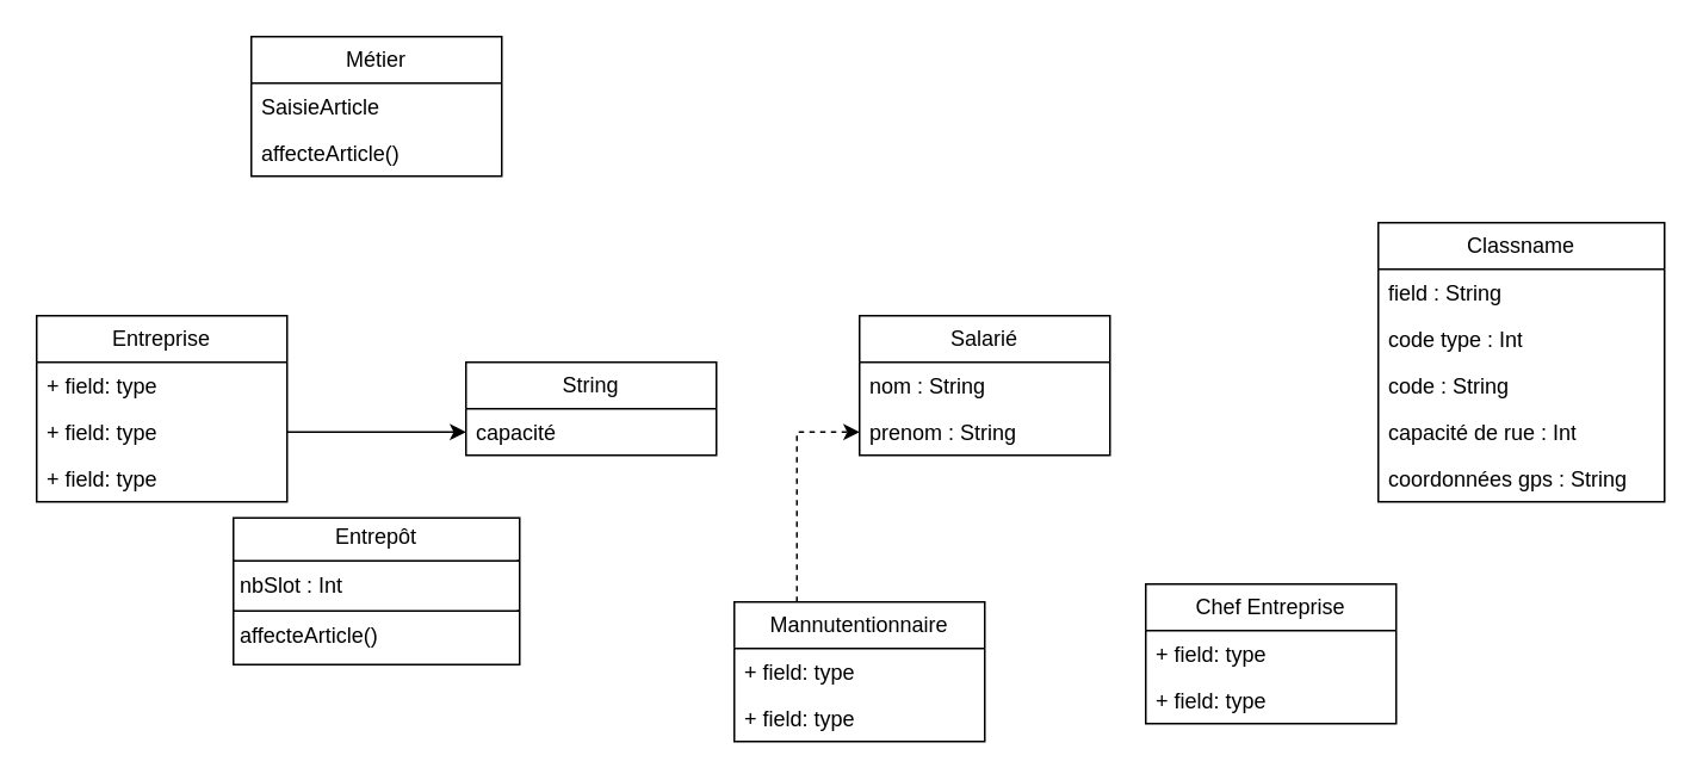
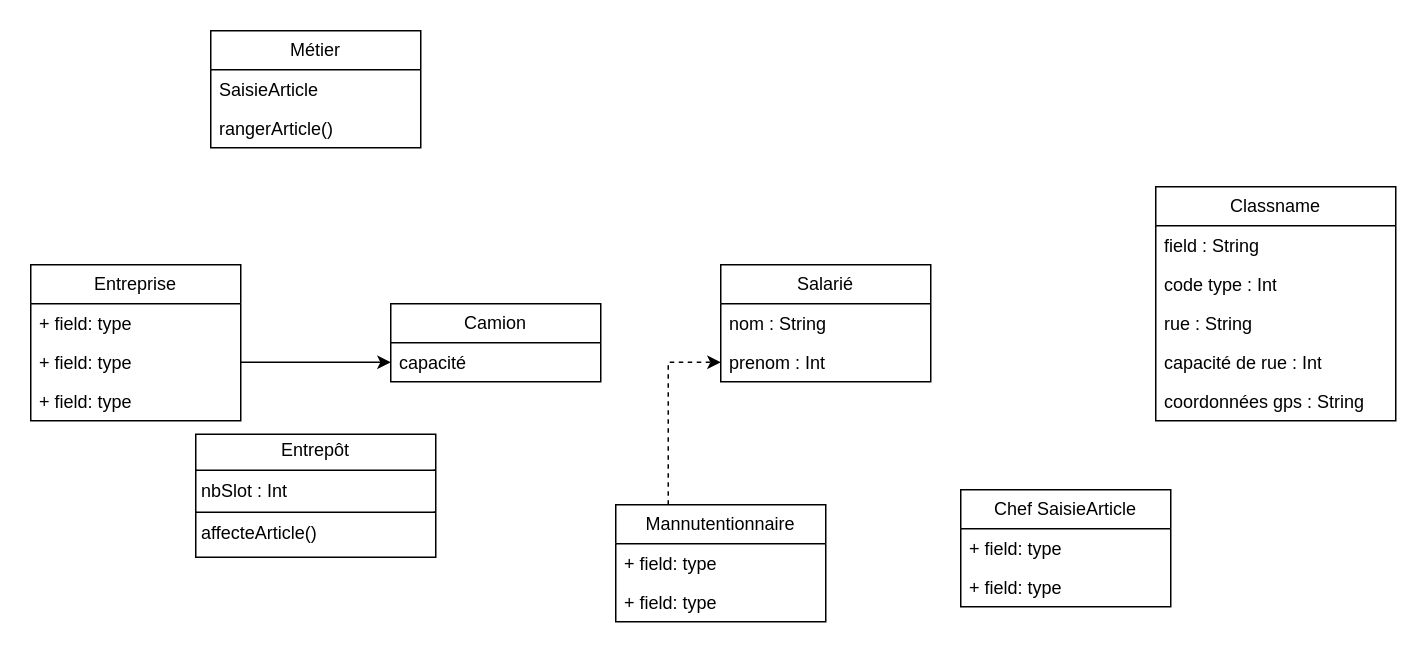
  <mxCell id="0" />
  <mxCell id="1" parent="0" />
  <mxCell id="2" value="Salarié" style="swimlane;fontStyle=0;childLayout=stackLayout;horizontal=1;startSize=26;fillColor=none;horizontalStack=0;resizeParent=1;resizeParentMax=0;resizeLast=0;collapsible=1;marginBottom=0;whiteSpace=wrap;html=1;" vertex="1" parent="1"><mxGeometry x="480" y="176" width="140" height="78" as="geometry"><mxRectangle x="300" y="240" width="80" height="30" as="alternateBounds" /></mxGeometry></mxCell>
  <mxCell id="3" value="nom : String" style="text;strokeColor=none;fillColor=none;align=left;verticalAlign=top;spacingLeft=4;spacingRight=4;overflow=hidden;rotatable=0;points=[[0,0.5],[1,0.5]];portConstraint=eastwest;whiteSpace=wrap;html=1;" vertex="1" parent="2"><mxGeometry y="26" width="140" height="26" as="geometry" /></mxCell>
- <mxCell id="4" value="pre&lt;span style=&quot;background-color: initial;&quot;&gt;nom : String&lt;/span&gt;" style="text;strokeColor=none;fillColor=none;align=left;verticalAlign=top;spacingLeft=4;spacingRight=4;overflow=hidden;rotatable=0;points=[[0,0.5],[1,0.5]];portConstraint=eastwest;whiteSpace=wrap;html=1;" vertex="1" parent="2"><mxGeometry y="52" width="140" height="26" as="geometry" /></mxCell>
+ <mxCell id="4" value="pre&lt;span style=&quot;background-color: initial;&quot;&gt;nom : Int&lt;/span&gt;" style="text;strokeColor=none;fillColor=none;align=left;verticalAlign=top;spacingLeft=4;spacingRight=4;overflow=hidden;rotatable=0;points=[[0,0.5],[1,0.5]];portConstraint=eastwest;whiteSpace=wrap;html=1;" vertex="1" parent="2"><mxGeometry y="52" width="140" height="26" as="geometry" /></mxCell>
  <mxCell id="5" value="Classname" style="swimlane;fontStyle=0;childLayout=stackLayout;horizontal=1;startSize=26;fillColor=none;horizontalStack=0;resizeParent=1;resizeParentMax=0;resizeLast=0;collapsible=1;marginBottom=0;whiteSpace=wrap;html=1;" vertex="1" parent="1"><mxGeometry x="770" y="124" width="160" height="156" as="geometry" /></mxCell>
  <mxCell id="6" value="field : String" style="text;strokeColor=none;fillColor=none;align=left;verticalAlign=top;spacingLeft=4;spacingRight=4;overflow=hidden;rotatable=0;points=[[0,0.5],[1,0.5]];portConstraint=eastwest;whiteSpace=wrap;html=1;" vertex="1" parent="5"><mxGeometry y="26" width="160" height="26" as="geometry" /></mxCell>
  <mxCell id="7" value="code type : Int" style="text;strokeColor=none;fillColor=none;align=left;verticalAlign=top;spacingLeft=4;spacingRight=4;overflow=hidden;rotatable=0;points=[[0,0.5],[1,0.5]];portConstraint=eastwest;whiteSpace=wrap;html=1;" vertex="1" parent="5"><mxGeometry y="52" width="160" height="26" as="geometry" /></mxCell>
- <mxCell id="8" value="code : String" style="text;strokeColor=none;fillColor=none;align=left;verticalAlign=top;spacingLeft=4;spacingRight=4;overflow=hidden;rotatable=0;points=[[0,0.5],[1,0.5]];portConstraint=eastwest;whiteSpace=wrap;html=1;" vertex="1" parent="5"><mxGeometry y="78" width="160" height="26" as="geometry" /></mxCell>
+ <mxCell id="8" value="rue : String" style="text;strokeColor=none;fillColor=none;align=left;verticalAlign=top;spacingLeft=4;spacingRight=4;overflow=hidden;rotatable=0;points=[[0,0.5],[1,0.5]];portConstraint=eastwest;whiteSpace=wrap;html=1;" vertex="1" parent="5"><mxGeometry y="78" width="160" height="26" as="geometry" /></mxCell>
  <mxCell id="9" value="capacité de rue : Int" style="text;strokeColor=none;fillColor=none;align=left;verticalAlign=top;spacingLeft=4;spacingRight=4;overflow=hidden;rotatable=0;points=[[0,0.5],[1,0.5]];portConstraint=eastwest;whiteSpace=wrap;html=1;" vertex="1" parent="5"><mxGeometry y="104" width="160" height="26" as="geometry" /></mxCell>
  <mxCell id="10" value="coordonnées gps : String" style="text;strokeColor=none;fillColor=none;align=left;verticalAlign=top;spacingLeft=4;spacingRight=4;overflow=hidden;rotatable=0;points=[[0,0.5],[1,0.5]];portConstraint=eastwest;whiteSpace=wrap;html=1;" vertex="1" parent="5"><mxGeometry y="130" width="160" height="26" as="geometry" /></mxCell>
- <mxCell id="11" value="Chef Entreprise" style="swimlane;fontStyle=0;childLayout=stackLayout;horizontal=1;startSize=26;fillColor=none;horizontalStack=0;resizeParent=1;resizeParentMax=0;resizeLast=0;collapsible=1;marginBottom=0;whiteSpace=wrap;html=1;" vertex="1" parent="1"><mxGeometry x="640" y="326" width="140" height="78" as="geometry" /></mxCell>
+ <mxCell id="11" value="Chef SaisieArticle" style="swimlane;fontStyle=0;childLayout=stackLayout;horizontal=1;startSize=26;fillColor=none;horizontalStack=0;resizeParent=1;resizeParentMax=0;resizeLast=0;collapsible=1;marginBottom=0;whiteSpace=wrap;html=1;" vertex="1" parent="1"><mxGeometry x="640" y="326" width="140" height="78" as="geometry" /></mxCell>
  <mxCell id="12" value="+ field: type" style="text;strokeColor=none;fillColor=none;align=left;verticalAlign=top;spacingLeft=4;spacingRight=4;overflow=hidden;rotatable=0;points=[[0,0.5],[1,0.5]];portConstraint=eastwest;whiteSpace=wrap;html=1;" vertex="1" parent="11"><mxGeometry y="26" width="140" height="26" as="geometry" /></mxCell>
  <mxCell id="13" value="+ field: type" style="text;strokeColor=none;fillColor=none;align=left;verticalAlign=top;spacingLeft=4;spacingRight=4;overflow=hidden;rotatable=0;points=[[0,0.5],[1,0.5]];portConstraint=eastwest;whiteSpace=wrap;html=1;" vertex="1" parent="11"><mxGeometry y="52" width="140" height="26" as="geometry" /></mxCell>
  <mxCell id="14" style="edgeStyle=orthogonalEdgeStyle;rounded=0;orthogonalLoop=1;jettySize=auto;html=1;exitX=0.25;exitY=0;exitDx=0;exitDy=0;entryX=0;entryY=0.5;entryDx=0;entryDy=0;dashed=1;" edge="1" parent="1" source="15" target="4"><mxGeometry relative="1" as="geometry" /></mxCell>
  <mxCell id="15" value="Mannutentionnaire" style="swimlane;fontStyle=0;childLayout=stackLayout;horizontal=1;startSize=26;fillColor=none;horizontalStack=0;resizeParent=1;resizeParentMax=0;resizeLast=0;collapsible=1;marginBottom=0;whiteSpace=wrap;html=1;" vertex="1" parent="1"><mxGeometry x="410" y="336" width="140" height="78" as="geometry" /></mxCell>
  <mxCell id="16" value="+ field: type" style="text;strokeColor=none;fillColor=none;align=left;verticalAlign=top;spacingLeft=4;spacingRight=4;overflow=hidden;rotatable=0;points=[[0,0.5],[1,0.5]];portConstraint=eastwest;whiteSpace=wrap;html=1;" vertex="1" parent="15"><mxGeometry y="26" width="140" height="26" as="geometry" /></mxCell>
  <mxCell id="17" value="+ field: type" style="text;strokeColor=none;fillColor=none;align=left;verticalAlign=top;spacingLeft=4;spacingRight=4;overflow=hidden;rotatable=0;points=[[0,0.5],[1,0.5]];portConstraint=eastwest;whiteSpace=wrap;html=1;" vertex="1" parent="15"><mxGeometry y="52" width="140" height="26" as="geometry" /></mxCell>
- <mxCell id="18" value="String" style="swimlane;fontStyle=0;childLayout=stackLayout;horizontal=1;startSize=26;fillColor=none;horizontalStack=0;resizeParent=1;resizeParentMax=0;resizeLast=0;collapsible=1;marginBottom=0;whiteSpace=wrap;html=1;" vertex="1" parent="1"><mxGeometry x="260" y="202" width="140" height="52" as="geometry" /></mxCell>
+ <mxCell id="18" value="Camion" style="swimlane;fontStyle=0;childLayout=stackLayout;horizontal=1;startSize=26;fillColor=none;horizontalStack=0;resizeParent=1;resizeParentMax=0;resizeLast=0;collapsible=1;marginBottom=0;whiteSpace=wrap;html=1;" vertex="1" parent="1"><mxGeometry x="260" y="202" width="140" height="52" as="geometry" /></mxCell>
  <mxCell id="19" value="capacité" style="text;strokeColor=none;fillColor=none;align=left;verticalAlign=top;spacingLeft=4;spacingRight=4;overflow=hidden;rotatable=0;points=[[0,0.5],[1,0.5]];portConstraint=eastwest;whiteSpace=wrap;html=1;" vertex="1" parent="18"><mxGeometry y="26" width="140" height="26" as="geometry" /></mxCell>
  <mxCell id="20" value="Entreprise" style="swimlane;fontStyle=0;childLayout=stackLayout;horizontal=1;startSize=26;fillColor=none;horizontalStack=0;resizeParent=1;resizeParentMax=0;resizeLast=0;collapsible=1;marginBottom=0;whiteSpace=wrap;html=1;" vertex="1" parent="1"><mxGeometry x="20" y="176" width="140" height="104" as="geometry" /></mxCell>
  <mxCell id="21" value="+ field: type" style="text;strokeColor=none;fillColor=none;align=left;verticalAlign=top;spacingLeft=4;spacingRight=4;overflow=hidden;rotatable=0;points=[[0,0.5],[1,0.5]];portConstraint=eastwest;whiteSpace=wrap;html=1;" vertex="1" parent="20"><mxGeometry y="26" width="140" height="26" as="geometry" /></mxCell>
  <mxCell id="22" value="+ field: type" style="text;strokeColor=none;fillColor=none;align=left;verticalAlign=top;spacingLeft=4;spacingRight=4;overflow=hidden;rotatable=0;points=[[0,0.5],[1,0.5]];portConstraint=eastwest;whiteSpace=wrap;html=1;" vertex="1" parent="20"><mxGeometry y="52" width="140" height="26" as="geometry" /></mxCell>
  <mxCell id="23" value="+ field: type" style="text;strokeColor=none;fillColor=none;align=left;verticalAlign=top;spacingLeft=4;spacingRight=4;overflow=hidden;rotatable=0;points=[[0,0.5],[1,0.5]];portConstraint=eastwest;whiteSpace=wrap;html=1;" vertex="1" parent="20"><mxGeometry y="78" width="140" height="26" as="geometry" /></mxCell>
  <mxCell id="24" style="edgeStyle=orthogonalEdgeStyle;rounded=0;orthogonalLoop=1;jettySize=auto;html=1;exitX=1;exitY=0.5;exitDx=0;exitDy=0;entryX=0;entryY=0.5;entryDx=0;entryDy=0;" edge="1" parent="1" source="22" target="19"><mxGeometry relative="1" as="geometry" /></mxCell>
  <mxCell id="25" value="&lt;p style=&quot;margin:0px;margin-top:4px;text-align:center;&quot;&gt;Entrepôt&lt;/p&gt;&lt;hr size=&quot;1&quot; style=&quot;border-style:solid;&quot;&gt;&lt;p style=&quot;margin:0px;margin-left:4px;&quot;&gt;nbSlot : Int&lt;/p&gt;&lt;hr size=&quot;1&quot; style=&quot;border-style:solid;&quot;&gt;&lt;p style=&quot;margin:0px;margin-left:4px;&quot;&gt;affecteArticle()&lt;/p&gt;" style="verticalAlign=top;align=left;overflow=fill;html=1;whiteSpace=wrap;" vertex="1" parent="1"><mxGeometry x="130" y="289" width="160" height="82" as="geometry" /></mxCell>
  <mxCell id="26" value="Métier" style="swimlane;fontStyle=0;childLayout=stackLayout;horizontal=1;startSize=26;fillColor=none;horizontalStack=0;resizeParent=1;resizeParentMax=0;resizeLast=0;collapsible=1;marginBottom=0;whiteSpace=wrap;html=1;" vertex="1" parent="1"><mxGeometry x="140" y="20" width="140" height="78" as="geometry" /></mxCell>
  <mxCell id="27" value="SaisieArticle" style="text;strokeColor=none;fillColor=none;align=left;verticalAlign=top;spacingLeft=4;spacingRight=4;overflow=hidden;rotatable=0;points=[[0,0.5],[1,0.5]];portConstraint=eastwest;whiteSpace=wrap;html=1;" vertex="1" parent="26"><mxGeometry y="26" width="140" height="26" as="geometry" /></mxCell>
- <mxCell id="28" value="affecteArticle()" style="text;strokeColor=none;fillColor=none;align=left;verticalAlign=top;spacingLeft=4;spacingRight=4;overflow=hidden;rotatable=0;points=[[0,0.5],[1,0.5]];portConstraint=eastwest;whiteSpace=wrap;html=1;" vertex="1" parent="26"><mxGeometry y="52" width="140" height="26" as="geometry" /></mxCell>
+ <mxCell id="28" value="rangerArticle()" style="text;strokeColor=none;fillColor=none;align=left;verticalAlign=top;spacingLeft=4;spacingRight=4;overflow=hidden;rotatable=0;points=[[0,0.5],[1,0.5]];portConstraint=eastwest;whiteSpace=wrap;html=1;" vertex="1" parent="26"><mxGeometry y="52" width="140" height="26" as="geometry" /></mxCell>
